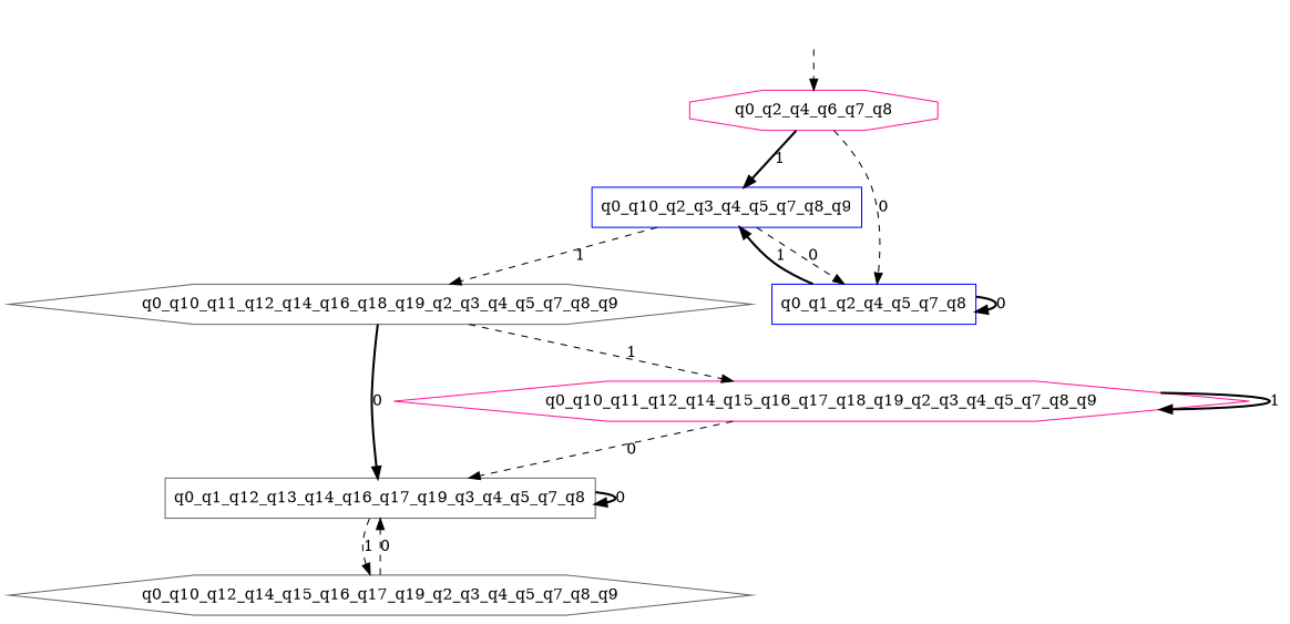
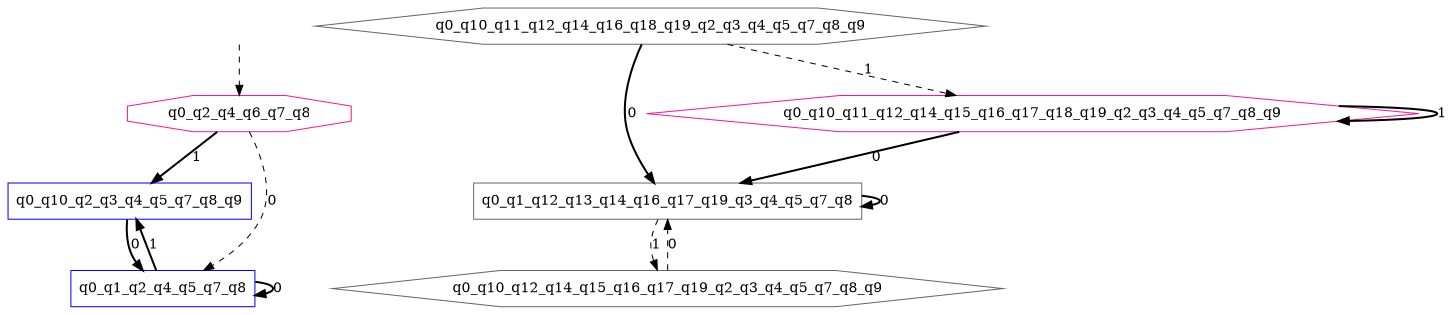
  digraph {
    rankdir=TB
    node [color=deeppink shape=box]
    edge [style=dashed]
    "" [shape=plaintext]
    n2 [label=q0_q2_q4_q6_q7_q8 shape=octagon]
    n3 [color=blue label=q0_q10_q2_q3_q4_q5_q7_q8_q9]
    n4 [color=blue label=q0_q1_q2_q4_q5_q7_q8]
    n5 [color=gray40 label=q0_q1_q12_q13_q14_q16_q17_q19_q3_q4_q5_q7_q8]
    n6 [color=gray40 label=q0_q10_q12_q14_q15_q16_q17_q19_q2_q3_q4_q5_q7_q8_q9 shape=hexagon]
    n7 [color=gray40 label=q0_q10_q11_q12_q14_q16_q18_q19_q2_q3_q4_q5_q7_q8_q9 shape=hexagon]
    n8 [label=q0_q10_q11_q12_q14_q15_q16_q17_q18_q19_q2_q3_q4_q5_q7_q8_q9 shape=hexagon]
    "" -> n2
    n2 -> n3 [label=1 style=bold]
    n2 -> n4 [label=0]
-   n3 -> n4 [label=0]
-   n3 -> n7 [label=1]
+   n3 -> n4 [label=0 style=bold]
    n4 -> n3 [label=1 style=bold]
    n4 -> n4 [label=0 style=bold]
    n5 -> n5 [label=0 style=bold]
    n5 -> n6 [label=1]
    n6 -> n5 [label=0]
    n7 -> n5 [label=0 style=bold]
    n7 -> n8 [label=1]
-   n8 -> n5 [label=0]
+   n8 -> n5 [label=0 style=bold]
    n8 -> n8 [label=1 style=bold]
  }
